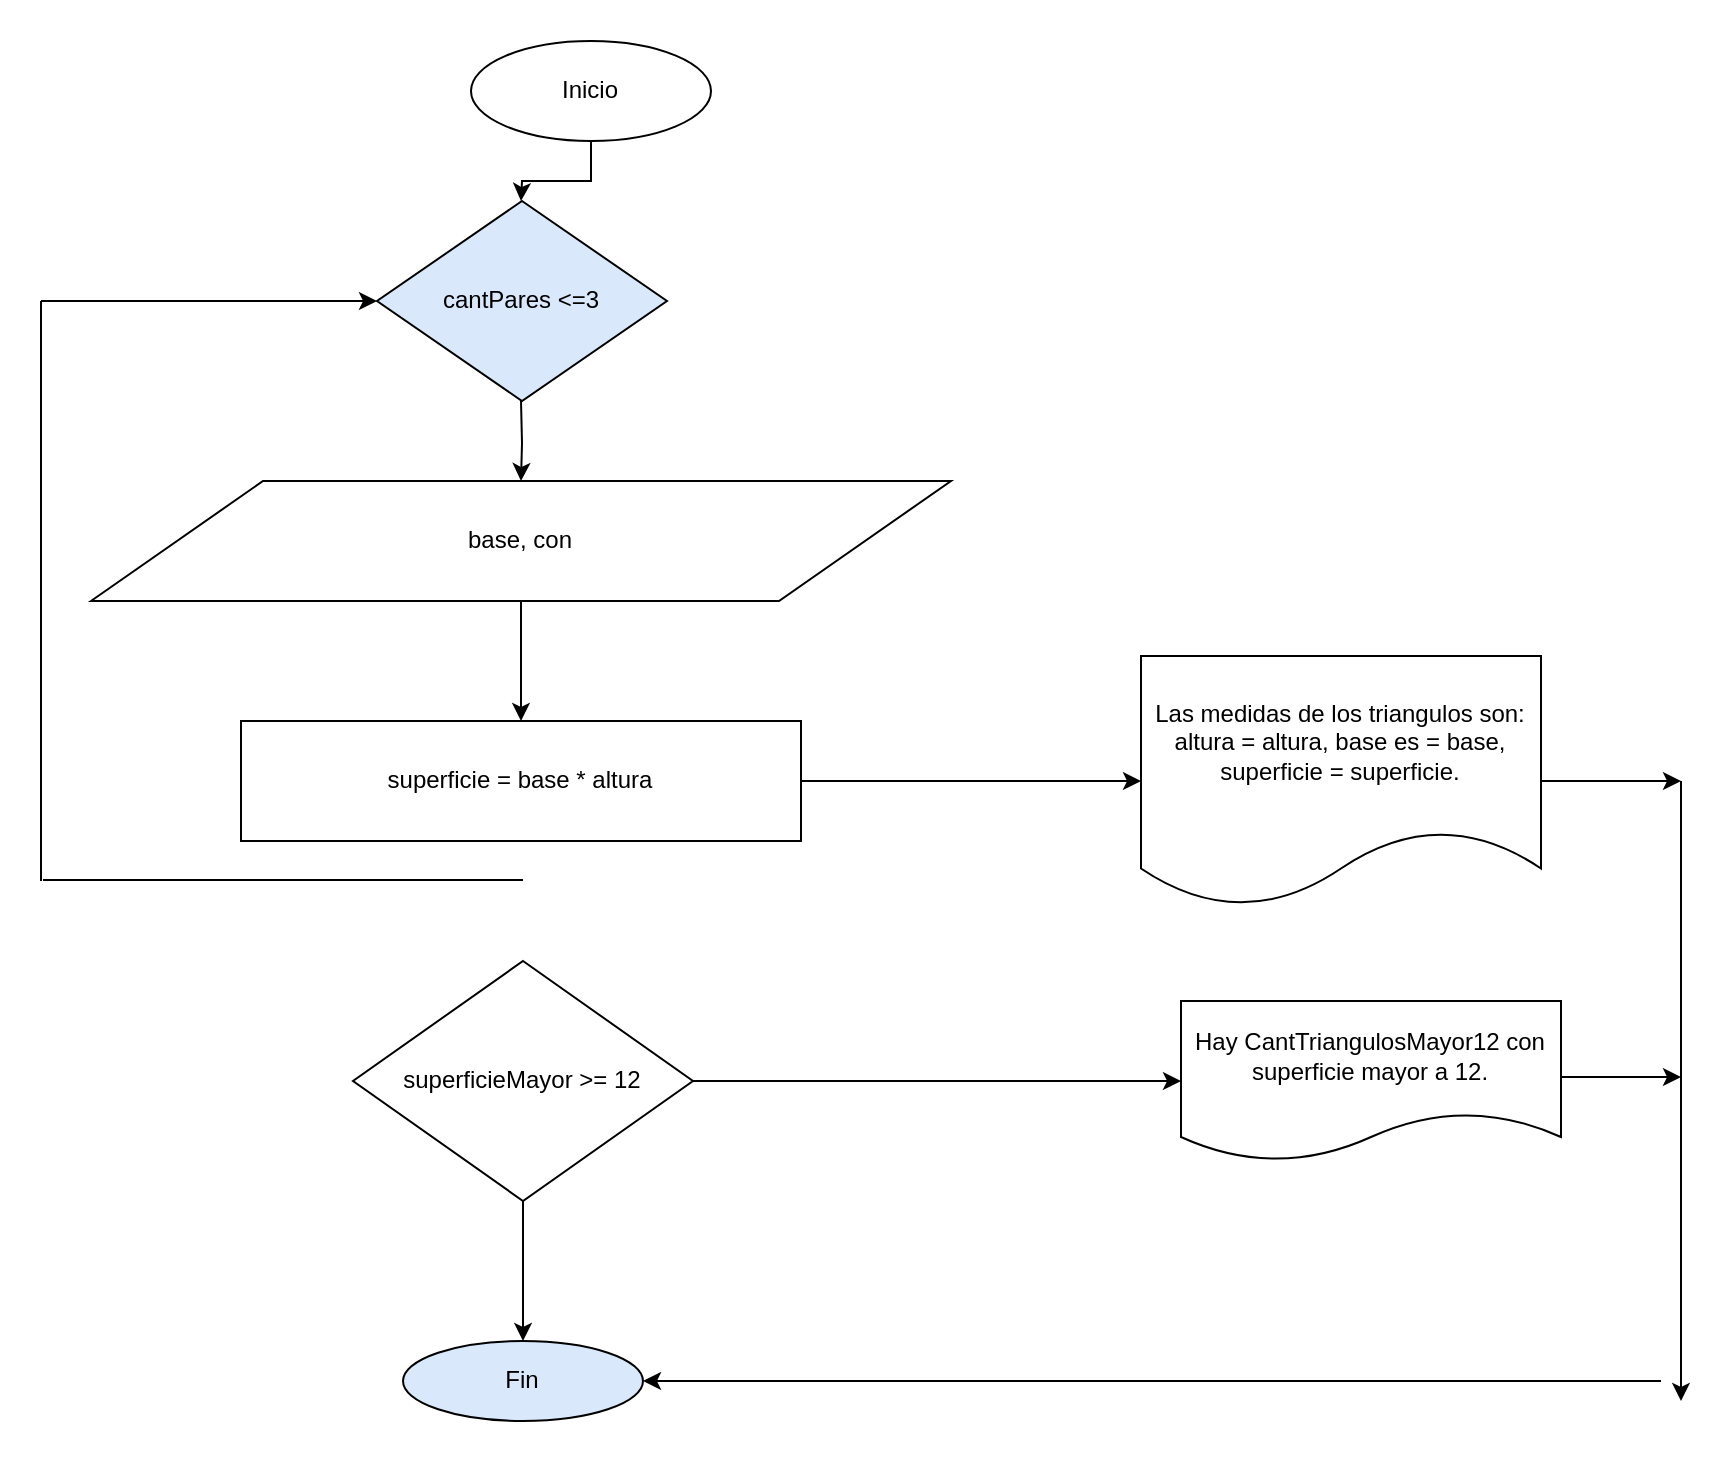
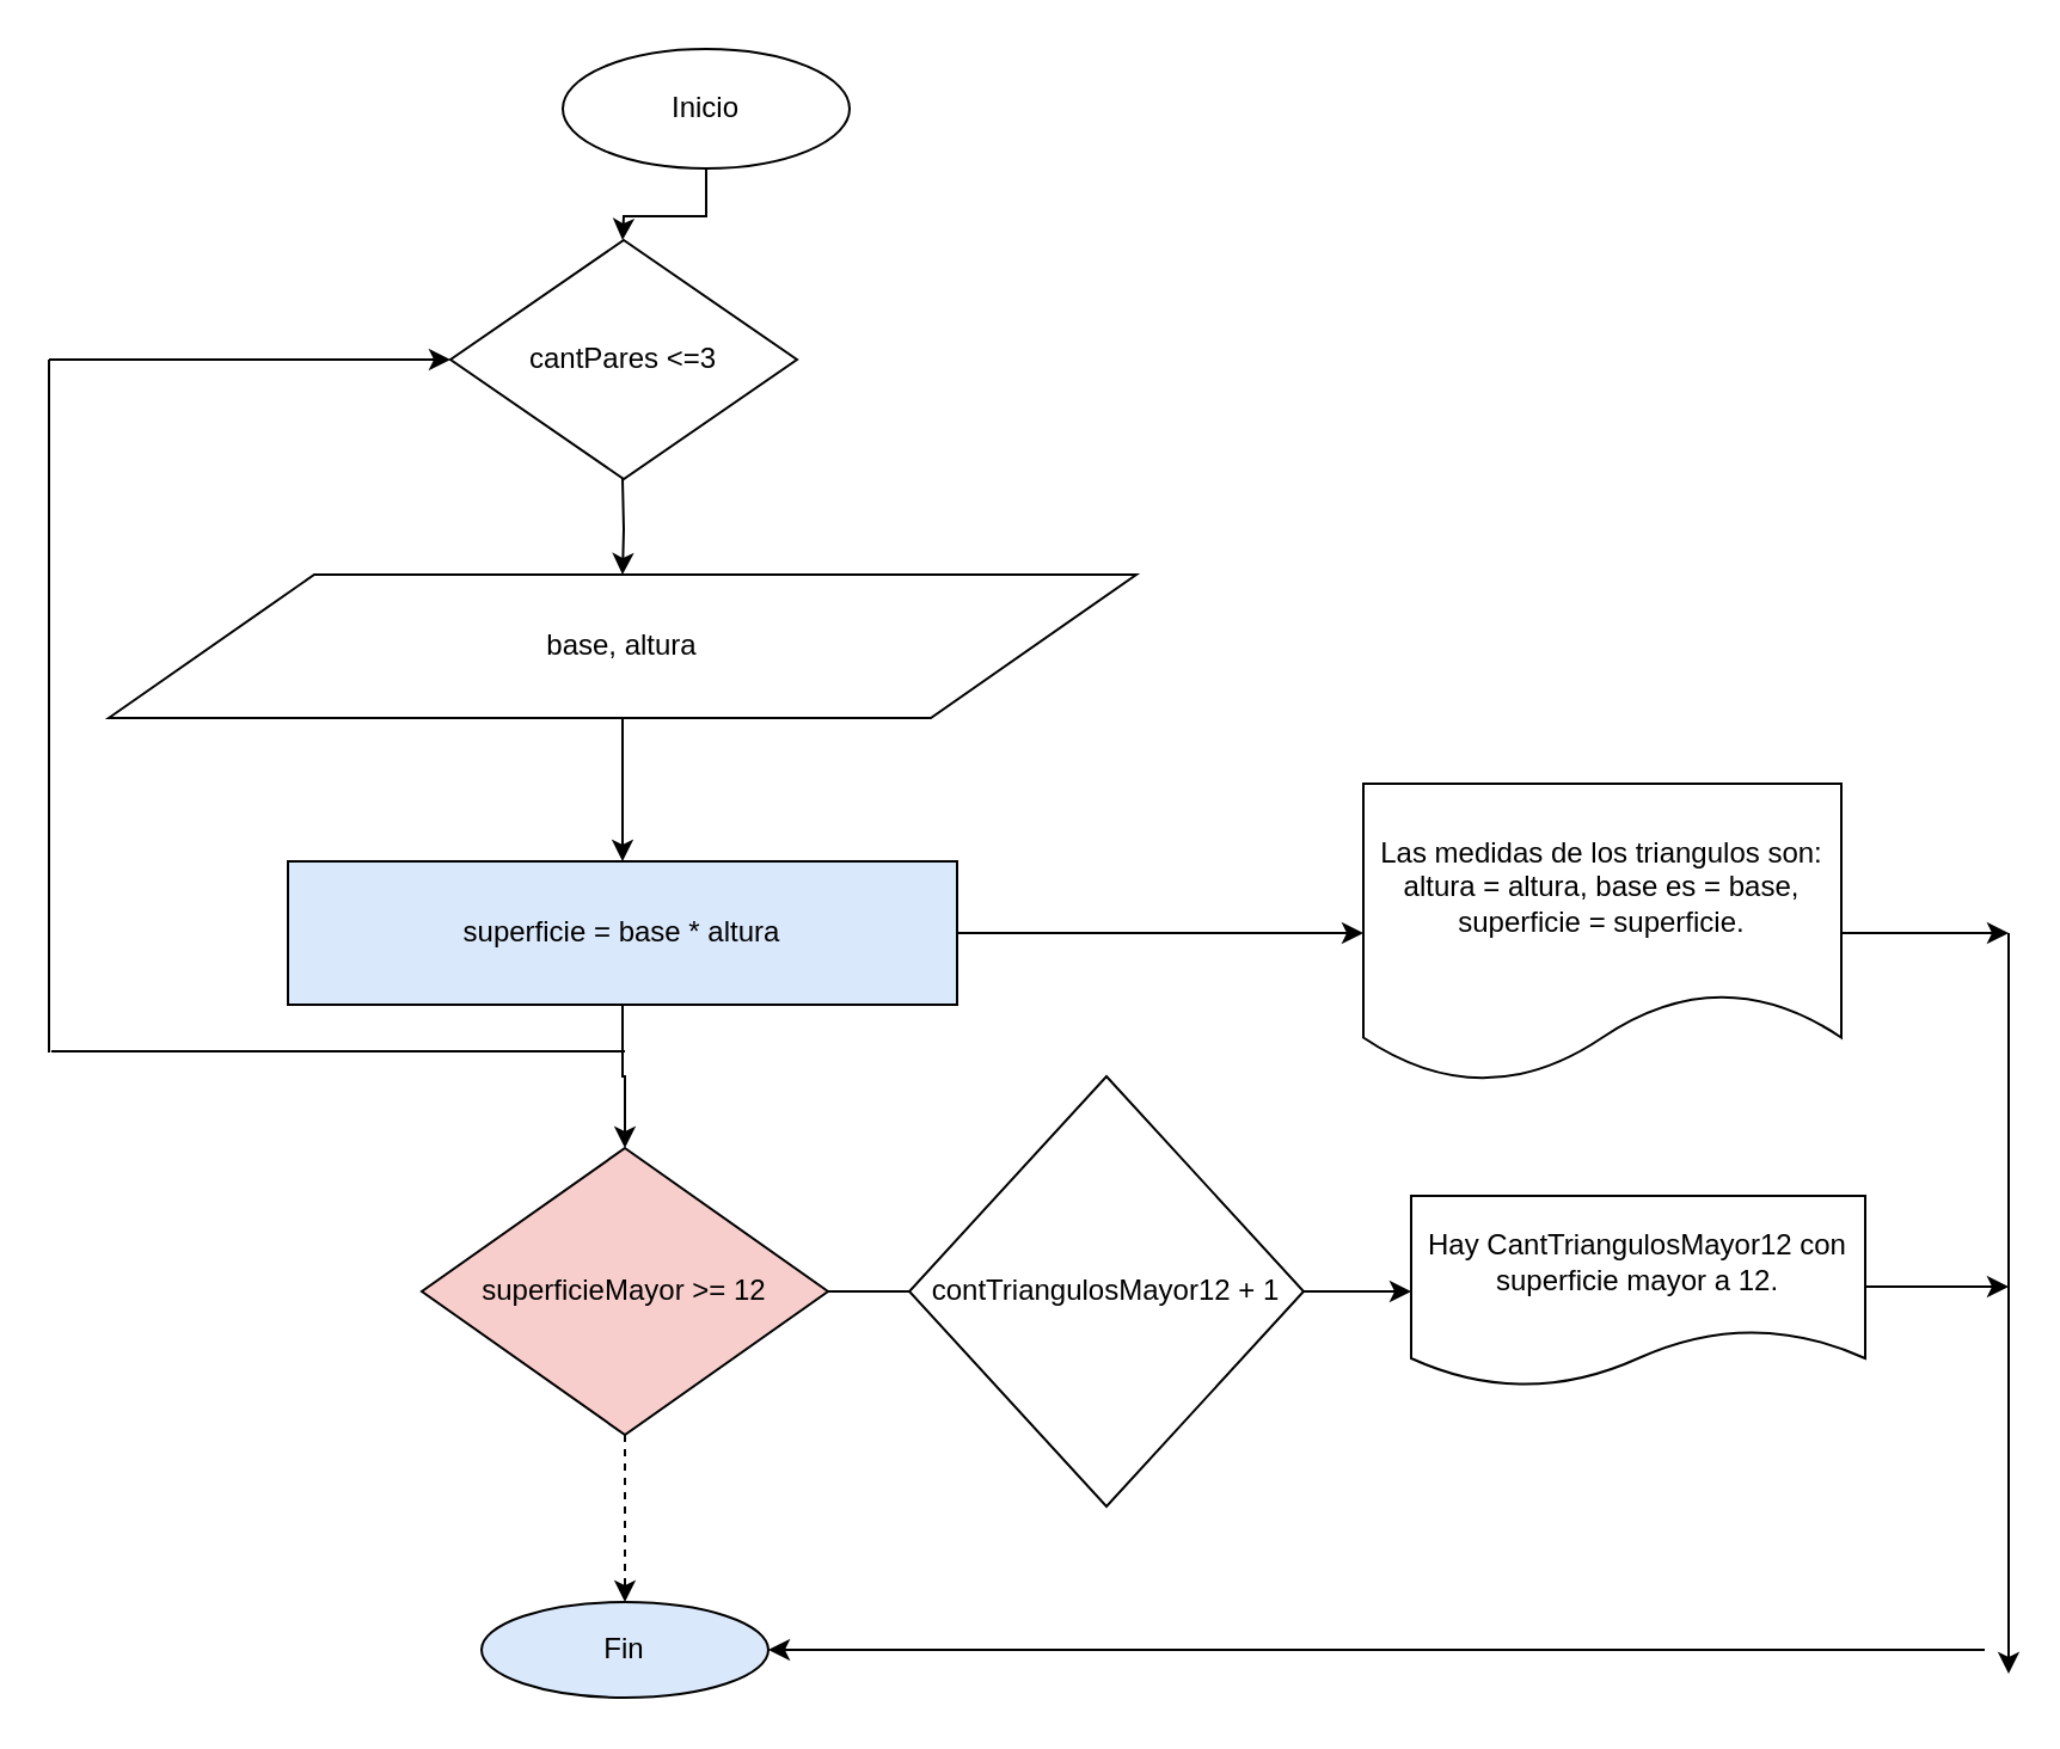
  <mxCell id="0" />
  <mxCell id="1" parent="0" />
  <mxCell id="2" value="" style="edgeStyle=orthogonalEdgeStyle;rounded=0;orthogonalLoop=1;jettySize=auto;html=1;" parent="1" target="5" edge="1"><mxGeometry relative="1" as="geometry"><mxPoint x="260" y="200" as="sourcePoint" /></mxGeometry></mxCell>
  <mxCell id="3" value="Inicio" style="ellipse;whiteSpace=wrap;html=1;" parent="1" vertex="1"><mxGeometry x="235" y="20" width="120" height="50" as="geometry" /></mxCell>
  <mxCell id="4" value="" style="edgeStyle=orthogonalEdgeStyle;rounded=0;orthogonalLoop=1;jettySize=auto;html=1;" parent="1" source="5" target="8" edge="1"><mxGeometry relative="1" as="geometry" /></mxCell>
- <mxCell id="5" value="base, con" style="shape=parallelogram;perimeter=parallelogramPerimeter;whiteSpace=wrap;html=1;" parent="1" vertex="1"><mxGeometry x="45" y="240" width="430" height="60" as="geometry" /></mxCell>
+ <mxCell id="5" value="base, altura" style="shape=parallelogram;perimeter=parallelogramPerimeter;whiteSpace=wrap;html=1;" parent="1" vertex="1"><mxGeometry x="45" y="240" width="430" height="60" as="geometry" /></mxCell>
+ <mxCell id="6" value="" style="edgeStyle=orthogonalEdgeStyle;rounded=0;orthogonalLoop=1;jettySize=auto;html=1;" parent="1" source="8" target="16" edge="1"><mxGeometry relative="1" as="geometry" /></mxCell>
  <mxCell id="7" value="" style="edgeStyle=orthogonalEdgeStyle;rounded=0;orthogonalLoop=1;jettySize=auto;html=1;" parent="1" source="8" target="19" edge="1"><mxGeometry relative="1" as="geometry" /></mxCell>
- <mxCell id="8" value="superficie = base * altura" style="rounded=0;whiteSpace=wrap;html=1;" parent="1" vertex="1"><mxGeometry x="120" y="360" width="280" height="60" as="geometry" /></mxCell>
+ <mxCell id="8" value="superficie = base * altura" style="rounded=0;whiteSpace=wrap;html=1;fillColor=#dae8fc;" parent="1" vertex="1"><mxGeometry x="120" y="360" width="280" height="60" as="geometry" /></mxCell>
  <mxCell id="9" value="" style="endArrow=none;html=1;" parent="1" edge="1"><mxGeometry width="50" height="50" relative="1" as="geometry"><mxPoint x="21" y="439.5" as="sourcePoint" /><mxPoint x="261" y="439.5" as="targetPoint" /></mxGeometry></mxCell>
  <mxCell id="10" value="" style="endArrow=none;html=1;" parent="1" edge="1"><mxGeometry width="50" height="50" relative="1" as="geometry"><mxPoint x="20" y="150" as="sourcePoint" /><mxPoint x="20" y="440" as="targetPoint" /></mxGeometry></mxCell>
  <mxCell id="11" value="" style="edgeStyle=orthogonalEdgeStyle;rounded=0;orthogonalLoop=1;jettySize=auto;html=1;" parent="1" source="3" edge="1"><mxGeometry relative="1" as="geometry"><mxPoint x="260" y="70" as="sourcePoint" /><mxPoint x="260" y="100" as="targetPoint" /></mxGeometry></mxCell>
- <mxCell id="12" value="cantPares &amp;lt;=3" style="rhombus;whiteSpace=wrap;html=1;fillColor=#dae8fc;" parent="1" vertex="1"><mxGeometry x="188" y="100" width="145" height="100" as="geometry" /></mxCell>
+ <mxCell id="12" value="cantPares &amp;lt;=3" style="rhombus;whiteSpace=wrap;html=1;" parent="1" vertex="1"><mxGeometry x="188" y="100" width="145" height="100" as="geometry" /></mxCell>
  <mxCell id="13" value="" style="endArrow=classic;html=1;entryX=0;entryY=0.5;entryDx=0;entryDy=0;" parent="1" target="12" edge="1"><mxGeometry width="50" height="50" relative="1" as="geometry"><mxPoint x="20" y="150" as="sourcePoint" /><mxPoint x="70" y="440" as="targetPoint" /></mxGeometry></mxCell>
  <mxCell id="14" value="" style="edgeStyle=orthogonalEdgeStyle;rounded=0;orthogonalLoop=1;jettySize=auto;html=1;" parent="1" source="16" target="17" edge="1"><mxGeometry relative="1" as="geometry"><mxPoint x="426" y="520" as="targetPoint" /></mxGeometry></mxCell>
- <mxCell id="15" value="" style="edgeStyle=orthogonalEdgeStyle;rounded=0;orthogonalLoop=1;jettySize=auto;html=1;" parent="1" source="16" target="20" edge="1"><mxGeometry relative="1" as="geometry" /></mxCell>
- <mxCell id="16" value="superficieMayor &amp;gt;= 12&lt;br&gt;" style="rhombus;whiteSpace=wrap;html=1;" parent="1" vertex="1"><mxGeometry x="176" y="480" width="170" height="120" as="geometry" /></mxCell>
+ <mxCell id="15" value="" style="edgeStyle=orthogonalEdgeStyle;rounded=0;orthogonalLoop=1;jettySize=auto;html=1;dashed=1;" parent="1" source="16" target="20" edge="1"><mxGeometry relative="1" as="geometry" /></mxCell>
+ <mxCell id="16" value="superficieMayor &amp;gt;= 12&lt;br&gt;" style="rhombus;whiteSpace=wrap;html=1;fillColor=#f8cecc;" parent="1" vertex="1"><mxGeometry x="176" y="480" width="170" height="120" as="geometry" /></mxCell>
  <mxCell id="17" value="Hay CantTriangulosMayor12 con superficie mayor a 12." style="shape=document;whiteSpace=wrap;html=1;boundedLbl=1;" parent="1" vertex="1"><mxGeometry x="590" y="500" width="190" height="80" as="geometry" /></mxCell>
+ <mxCell id="18" value="contTriangulosMayor12 + 1" style="rhombus;whiteSpace=wrap;html=1;" parent="1" vertex="1"><mxGeometry x="380" y="450" width="165" height="180" as="geometry" /></mxCell>
  <mxCell id="19" value="Las medidas de los triangulos son:&lt;br&gt;altura = altura, base es = base, superficie = superficie." style="shape=document;whiteSpace=wrap;html=1;boundedLbl=1;" parent="1" vertex="1"><mxGeometry x="570" y="327.5" width="200" height="125" as="geometry" /></mxCell>
  <mxCell id="20" value="Fin" style="ellipse;whiteSpace=wrap;html=1;fillColor=#dae8fc;" parent="1" vertex="1"><mxGeometry x="201" y="670" width="120" height="40" as="geometry" /></mxCell>
  <mxCell id="21" value="" style="endArrow=classic;html=1;exitX=1;exitY=0.5;exitDx=0;exitDy=0;" parent="1" source="19" edge="1"><mxGeometry width="50" height="50" relative="1" as="geometry"><mxPoint x="10" y="780" as="sourcePoint" /><mxPoint x="840" y="390" as="targetPoint" /></mxGeometry></mxCell>
  <mxCell id="22" value="" style="endArrow=classic;html=1;exitX=1;exitY=0.5;exitDx=0;exitDy=0;" parent="1" edge="1"><mxGeometry width="50" height="50" relative="1" as="geometry"><mxPoint x="780" y="538" as="sourcePoint" /><mxPoint x="840" y="538" as="targetPoint" /></mxGeometry></mxCell>
  <mxCell id="23" value="" style="endArrow=classic;html=1;" parent="1" edge="1"><mxGeometry width="50" height="50" relative="1" as="geometry"><mxPoint x="840" y="390" as="sourcePoint" /><mxPoint x="840" y="700" as="targetPoint" /></mxGeometry></mxCell>
  <mxCell id="24" value="" style="endArrow=classic;html=1;entryX=1;entryY=0.5;entryDx=0;entryDy=0;" parent="1" target="20" edge="1"><mxGeometry width="50" height="50" relative="1" as="geometry"><mxPoint x="830" y="690" as="sourcePoint" /><mxPoint x="60" y="730" as="targetPoint" /></mxGeometry></mxCell>
